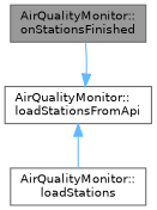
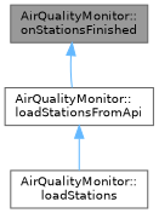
  digraph {
    rankdir=TB
    node [color=grey40 fillcolor=white fontname=Helvetica fontsize=10 shape=box style=filled]
    edge [color=steelblue1 dir=back fontname=Helvetica fontsize=10 labelfontname=Helvetica labelfontsize=10 style=solid]
    n1 [color=gray40 fillcolor=grey60 fontcolor=black height=0.2 label="AirQualityMonitor::\lonStationsFinished" width=0.4]
    n2 [height=0.2 label="AirQualityMonitor::\lloadStationsFromApi" width=0.4]
    n3 [height=0.2 label="AirQualityMonitor::\lloadStations" width=0.4]
-   n2 -> n1
+   n1 -> n2
    n2 -> n3
  }
